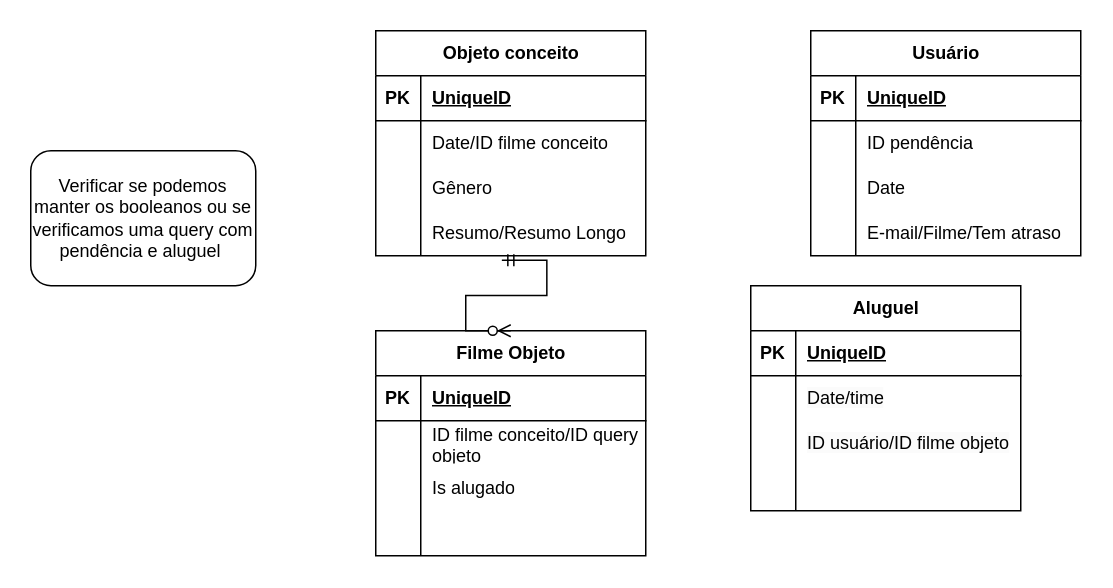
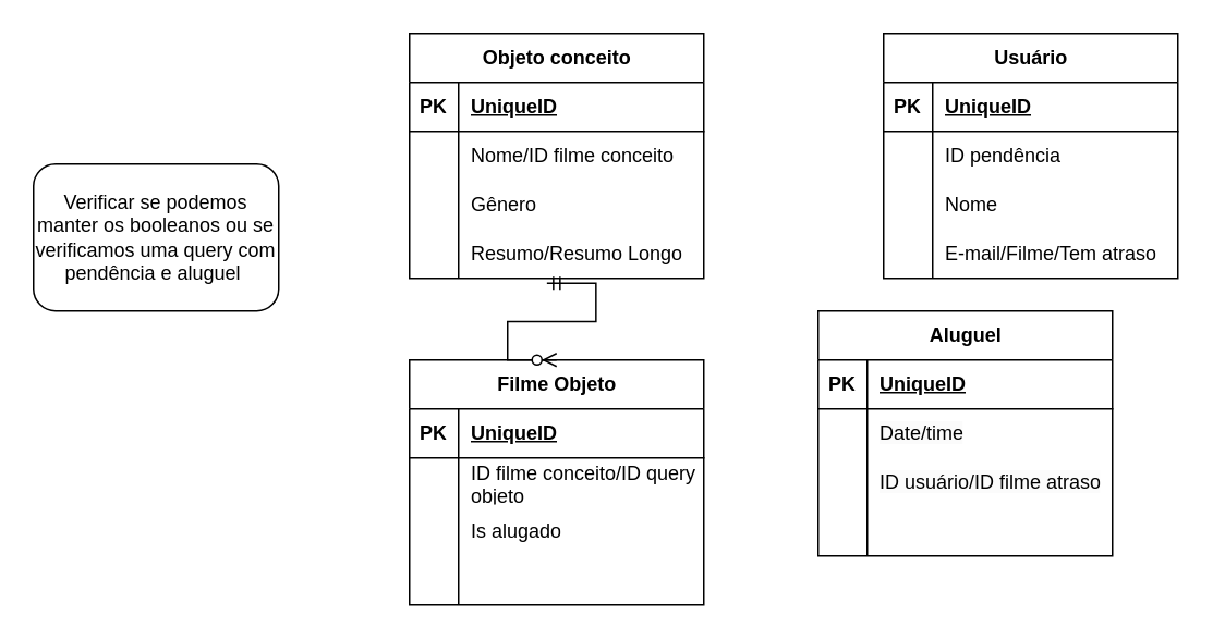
  <mxCell id="0" />
  <mxCell id="1" parent="0" />
  <mxCell id="2" value="Objeto conceito" style="shape=table;startSize=30;container=1;collapsible=1;childLayout=tableLayout;fixedRows=1;rowLines=0;fontStyle=1;align=center;resizeLast=1;html=1;" vertex="1" parent="1"><mxGeometry x="250" y="20" width="180" height="150" as="geometry"><mxRectangle x="-810" y="40" width="70" height="30" as="alternateBounds" /></mxGeometry></mxCell>
  <mxCell id="3" value="" style="shape=tableRow;horizontal=0;startSize=0;swimlaneHead=0;swimlaneBody=0;fillColor=none;collapsible=0;dropTarget=0;points=[[0,0.5],[1,0.5]];portConstraint=eastwest;top=0;left=0;right=0;bottom=1;" vertex="1" parent="2"><mxGeometry y="30" width="180" height="30" as="geometry" /></mxCell>
  <mxCell id="4" value="PK" style="shape=partialRectangle;connectable=0;fillColor=none;top=0;left=0;bottom=0;right=0;fontStyle=1;overflow=hidden;whiteSpace=wrap;html=1;" vertex="1" parent="3"><mxGeometry width="30" height="30" as="geometry"><mxRectangle width="30" height="30" as="alternateBounds" /></mxGeometry></mxCell>
  <mxCell id="5" value="UniqueID" style="shape=partialRectangle;connectable=0;fillColor=none;top=0;left=0;bottom=0;right=0;align=left;spacingLeft=6;fontStyle=5;overflow=hidden;whiteSpace=wrap;html=1;" vertex="1" parent="3"><mxGeometry x="30" width="150" height="30" as="geometry"><mxRectangle width="150" height="30" as="alternateBounds" /></mxGeometry></mxCell>
  <mxCell id="6" value="" style="shape=tableRow;horizontal=0;startSize=0;swimlaneHead=0;swimlaneBody=0;fillColor=none;collapsible=0;dropTarget=0;points=[[0,0.5],[1,0.5]];portConstraint=eastwest;top=0;left=0;right=0;bottom=0;" vertex="1" parent="2"><mxGeometry y="60" width="180" height="30" as="geometry" /></mxCell>
  <mxCell id="7" value="" style="shape=partialRectangle;connectable=0;fillColor=none;top=0;left=0;bottom=0;right=0;editable=1;overflow=hidden;whiteSpace=wrap;html=1;" vertex="1" parent="6"><mxGeometry width="30" height="30" as="geometry"><mxRectangle width="30" height="30" as="alternateBounds" /></mxGeometry></mxCell>
- <mxCell id="8" value="Date/ID filme conceito" style="shape=partialRectangle;connectable=0;fillColor=none;top=0;left=0;bottom=0;right=0;align=left;spacingLeft=6;overflow=hidden;whiteSpace=wrap;html=1;" vertex="1" parent="6"><mxGeometry x="30" width="150" height="30" as="geometry"><mxRectangle width="150" height="30" as="alternateBounds" /></mxGeometry></mxCell>
+ <mxCell id="8" value="Nome/ID filme conceito" style="shape=partialRectangle;connectable=0;fillColor=none;top=0;left=0;bottom=0;right=0;align=left;spacingLeft=6;overflow=hidden;whiteSpace=wrap;html=1;" vertex="1" parent="6"><mxGeometry x="30" width="150" height="30" as="geometry"><mxRectangle width="150" height="30" as="alternateBounds" /></mxGeometry></mxCell>
  <mxCell id="9" value="" style="shape=tableRow;horizontal=0;startSize=0;swimlaneHead=0;swimlaneBody=0;fillColor=none;collapsible=0;dropTarget=0;points=[[0,0.5],[1,0.5]];portConstraint=eastwest;top=0;left=0;right=0;bottom=0;" vertex="1" parent="2"><mxGeometry y="90" width="180" height="30" as="geometry" /></mxCell>
  <mxCell id="10" value="" style="shape=partialRectangle;connectable=0;fillColor=none;top=0;left=0;bottom=0;right=0;editable=1;overflow=hidden;whiteSpace=wrap;html=1;" vertex="1" parent="9"><mxGeometry width="30" height="30" as="geometry"><mxRectangle width="30" height="30" as="alternateBounds" /></mxGeometry></mxCell>
  <mxCell id="11" value="Gênero" style="shape=partialRectangle;connectable=0;fillColor=none;top=0;left=0;bottom=0;right=0;align=left;spacingLeft=6;overflow=hidden;whiteSpace=wrap;html=1;" vertex="1" parent="9"><mxGeometry x="30" width="150" height="30" as="geometry"><mxRectangle width="150" height="30" as="alternateBounds" /></mxGeometry></mxCell>
  <mxCell id="12" value="" style="shape=tableRow;horizontal=0;startSize=0;swimlaneHead=0;swimlaneBody=0;fillColor=none;collapsible=0;dropTarget=0;points=[[0,0.5],[1,0.5]];portConstraint=eastwest;top=0;left=0;right=0;bottom=0;" vertex="1" parent="2"><mxGeometry y="120" width="180" height="30" as="geometry" /></mxCell>
  <mxCell id="13" value="" style="shape=partialRectangle;connectable=0;fillColor=none;top=0;left=0;bottom=0;right=0;editable=1;overflow=hidden;whiteSpace=wrap;html=1;" vertex="1" parent="12"><mxGeometry width="30" height="30" as="geometry"><mxRectangle width="30" height="30" as="alternateBounds" /></mxGeometry></mxCell>
  <mxCell id="14" value="Resumo/Resumo Longo" style="shape=partialRectangle;connectable=0;fillColor=none;top=0;left=0;bottom=0;right=0;align=left;spacingLeft=6;overflow=hidden;whiteSpace=wrap;html=1;" vertex="1" parent="12"><mxGeometry x="30" width="150" height="30" as="geometry"><mxRectangle width="150" height="30" as="alternateBounds" /></mxGeometry></mxCell>
  <mxCell id="15" value="Aluguel" style="shape=table;startSize=30;container=1;collapsible=1;childLayout=tableLayout;fixedRows=1;rowLines=0;fontStyle=1;align=center;resizeLast=1;html=1;" vertex="1" parent="1"><mxGeometry x="500" y="190" width="180" height="150" as="geometry" /></mxCell>
  <mxCell id="16" value="" style="shape=tableRow;horizontal=0;startSize=0;swimlaneHead=0;swimlaneBody=0;fillColor=none;collapsible=0;dropTarget=0;points=[[0,0.5],[1,0.5]];portConstraint=eastwest;top=0;left=0;right=0;bottom=1;" vertex="1" parent="15"><mxGeometry y="30" width="180" height="30" as="geometry" /></mxCell>
  <mxCell id="17" value="PK" style="shape=partialRectangle;connectable=0;fillColor=none;top=0;left=0;bottom=0;right=0;fontStyle=1;overflow=hidden;whiteSpace=wrap;html=1;" vertex="1" parent="16"><mxGeometry width="30" height="30" as="geometry"><mxRectangle width="30" height="30" as="alternateBounds" /></mxGeometry></mxCell>
  <mxCell id="18" value="UniqueID" style="shape=partialRectangle;connectable=0;fillColor=none;top=0;left=0;bottom=0;right=0;align=left;spacingLeft=6;fontStyle=5;overflow=hidden;whiteSpace=wrap;html=1;" vertex="1" parent="16"><mxGeometry x="30" width="150" height="30" as="geometry"><mxRectangle width="150" height="30" as="alternateBounds" /></mxGeometry></mxCell>
  <mxCell id="19" value="" style="shape=tableRow;horizontal=0;startSize=0;swimlaneHead=0;swimlaneBody=0;fillColor=none;collapsible=0;dropTarget=0;points=[[0,0.5],[1,0.5]];portConstraint=eastwest;top=0;left=0;right=0;bottom=0;" vertex="1" parent="15"><mxGeometry y="60" width="180" height="30" as="geometry" /></mxCell>
  <mxCell id="20" value="" style="shape=partialRectangle;connectable=0;fillColor=none;top=0;left=0;bottom=0;right=0;editable=1;overflow=hidden;whiteSpace=wrap;html=1;" vertex="1" parent="19"><mxGeometry width="30" height="30" as="geometry"><mxRectangle width="30" height="30" as="alternateBounds" /></mxGeometry></mxCell>
  <mxCell id="21" value="&lt;span style=&quot;color: rgb(0, 0, 0); font-family: Helvetica; font-size: 12px; font-style: normal; font-variant-ligatures: normal; font-variant-caps: normal; font-weight: 400; letter-spacing: normal; orphans: 2; text-align: left; text-indent: 0px; text-transform: none; widows: 2; word-spacing: 0px; -webkit-text-stroke-width: 0px; white-space: normal; background-color: rgb(251, 251, 251); text-decoration-thickness: initial; text-decoration-style: initial; text-decoration-color: initial; display: inline !important; float: none;&quot;&gt;Date/time&lt;/span&gt;" style="shape=partialRectangle;connectable=0;fillColor=none;top=0;left=0;bottom=0;right=0;align=left;spacingLeft=6;overflow=hidden;whiteSpace=wrap;html=1;" vertex="1" parent="19"><mxGeometry x="30" width="150" height="30" as="geometry"><mxRectangle width="150" height="30" as="alternateBounds" /></mxGeometry></mxCell>
  <mxCell id="22" value="" style="shape=tableRow;horizontal=0;startSize=0;swimlaneHead=0;swimlaneBody=0;fillColor=none;collapsible=0;dropTarget=0;points=[[0,0.5],[1,0.5]];portConstraint=eastwest;top=0;left=0;right=0;bottom=0;" vertex="1" parent="15"><mxGeometry y="90" width="180" height="30" as="geometry" /></mxCell>
  <mxCell id="23" value="" style="shape=partialRectangle;connectable=0;fillColor=none;top=0;left=0;bottom=0;right=0;editable=1;overflow=hidden;whiteSpace=wrap;html=1;" vertex="1" parent="22"><mxGeometry width="30" height="30" as="geometry"><mxRectangle width="30" height="30" as="alternateBounds" /></mxGeometry></mxCell>
- <mxCell id="24" value="&lt;span style=&quot;color: rgb(0, 0, 0); font-family: Helvetica; font-size: 12px; font-style: normal; font-variant-ligatures: normal; font-variant-caps: normal; font-weight: 400; letter-spacing: normal; orphans: 2; text-align: left; text-indent: 0px; text-transform: none; widows: 2; word-spacing: 0px; -webkit-text-stroke-width: 0px; white-space: normal; background-color: rgb(251, 251, 251); text-decoration-thickness: initial; text-decoration-style: initial; text-decoration-color: initial; display: inline !important; float: none;&quot;&gt;ID usuário/ID filme objeto&lt;/span&gt;" style="shape=partialRectangle;connectable=0;fillColor=none;top=0;left=0;bottom=0;right=0;align=left;spacingLeft=6;overflow=hidden;whiteSpace=wrap;html=1;" vertex="1" parent="22"><mxGeometry x="30" width="150" height="30" as="geometry"><mxRectangle width="150" height="30" as="alternateBounds" /></mxGeometry></mxCell>
+ <mxCell id="24" value="&lt;span style=&quot;color: rgb(0, 0, 0); font-family: Helvetica; font-size: 12px; font-style: normal; font-variant-ligatures: normal; font-variant-caps: normal; font-weight: 400; letter-spacing: normal; orphans: 2; text-align: left; text-indent: 0px; text-transform: none; widows: 2; word-spacing: 0px; -webkit-text-stroke-width: 0px; white-space: normal; background-color: rgb(251, 251, 251); text-decoration-thickness: initial; text-decoration-style: initial; text-decoration-color: initial; display: inline !important; float: none;&quot;&gt;ID usuário/ID filme atraso&lt;/span&gt;" style="shape=partialRectangle;connectable=0;fillColor=none;top=0;left=0;bottom=0;right=0;align=left;spacingLeft=6;overflow=hidden;whiteSpace=wrap;html=1;" vertex="1" parent="22"><mxGeometry x="30" width="150" height="30" as="geometry"><mxRectangle width="150" height="30" as="alternateBounds" /></mxGeometry></mxCell>
  <mxCell id="25" value="" style="shape=tableRow;horizontal=0;startSize=0;swimlaneHead=0;swimlaneBody=0;fillColor=none;collapsible=0;dropTarget=0;points=[[0,0.5],[1,0.5]];portConstraint=eastwest;top=0;left=0;right=0;bottom=0;" vertex="1" parent="15"><mxGeometry y="120" width="180" height="30" as="geometry" /></mxCell>
  <mxCell id="26" value="" style="shape=partialRectangle;connectable=0;fillColor=none;top=0;left=0;bottom=0;right=0;editable=1;overflow=hidden;whiteSpace=wrap;html=1;" vertex="1" parent="25"><mxGeometry width="30" height="30" as="geometry"><mxRectangle width="30" height="30" as="alternateBounds" /></mxGeometry></mxCell>
  <mxCell id="27" value="" style="shape=partialRectangle;connectable=0;fillColor=none;top=0;left=0;bottom=0;right=0;align=left;spacingLeft=6;overflow=hidden;whiteSpace=wrap;html=1;" vertex="1" parent="25"><mxGeometry x="30" width="150" height="30" as="geometry"><mxRectangle width="150" height="30" as="alternateBounds" /></mxGeometry></mxCell>
  <mxCell id="28" value="Usuário" style="shape=table;startSize=30;container=1;collapsible=1;childLayout=tableLayout;fixedRows=1;rowLines=0;fontStyle=1;align=center;resizeLast=1;html=1;" vertex="1" parent="1"><mxGeometry x="540" y="20" width="180" height="150" as="geometry" /></mxCell>
  <mxCell id="29" value="" style="shape=tableRow;horizontal=0;startSize=0;swimlaneHead=0;swimlaneBody=0;fillColor=none;collapsible=0;dropTarget=0;points=[[0,0.5],[1,0.5]];portConstraint=eastwest;top=0;left=0;right=0;bottom=1;" vertex="1" parent="28"><mxGeometry y="30" width="180" height="30" as="geometry" /></mxCell>
  <mxCell id="30" value="PK" style="shape=partialRectangle;connectable=0;fillColor=none;top=0;left=0;bottom=0;right=0;fontStyle=1;overflow=hidden;whiteSpace=wrap;html=1;" vertex="1" parent="29"><mxGeometry width="30" height="30" as="geometry"><mxRectangle width="30" height="30" as="alternateBounds" /></mxGeometry></mxCell>
  <mxCell id="31" value="UniqueID" style="shape=partialRectangle;connectable=0;fillColor=none;top=0;left=0;bottom=0;right=0;align=left;spacingLeft=6;fontStyle=5;overflow=hidden;whiteSpace=wrap;html=1;" vertex="1" parent="29"><mxGeometry x="30" width="150" height="30" as="geometry"><mxRectangle width="150" height="30" as="alternateBounds" /></mxGeometry></mxCell>
  <mxCell id="32" value="" style="shape=tableRow;horizontal=0;startSize=0;swimlaneHead=0;swimlaneBody=0;fillColor=none;collapsible=0;dropTarget=0;points=[[0,0.5],[1,0.5]];portConstraint=eastwest;top=0;left=0;right=0;bottom=0;" vertex="1" parent="28"><mxGeometry y="60" width="180" height="30" as="geometry" /></mxCell>
  <mxCell id="33" value="" style="shape=partialRectangle;connectable=0;fillColor=none;top=0;left=0;bottom=0;right=0;editable=1;overflow=hidden;whiteSpace=wrap;html=1;" vertex="1" parent="32"><mxGeometry width="30" height="30" as="geometry"><mxRectangle width="30" height="30" as="alternateBounds" /></mxGeometry></mxCell>
  <mxCell id="34" value="ID pendência" style="shape=partialRectangle;connectable=0;fillColor=none;top=0;left=0;bottom=0;right=0;align=left;spacingLeft=6;overflow=hidden;whiteSpace=wrap;html=1;" vertex="1" parent="32"><mxGeometry x="30" width="150" height="30" as="geometry"><mxRectangle width="150" height="30" as="alternateBounds" /></mxGeometry></mxCell>
  <mxCell id="35" value="" style="shape=tableRow;horizontal=0;startSize=0;swimlaneHead=0;swimlaneBody=0;fillColor=none;collapsible=0;dropTarget=0;points=[[0,0.5],[1,0.5]];portConstraint=eastwest;top=0;left=0;right=0;bottom=0;" vertex="1" parent="28"><mxGeometry y="90" width="180" height="30" as="geometry" /></mxCell>
  <mxCell id="36" value="" style="shape=partialRectangle;connectable=0;fillColor=none;top=0;left=0;bottom=0;right=0;editable=1;overflow=hidden;whiteSpace=wrap;html=1;" vertex="1" parent="35"><mxGeometry width="30" height="30" as="geometry"><mxRectangle width="30" height="30" as="alternateBounds" /></mxGeometry></mxCell>
- <mxCell id="37" value="Date" style="shape=partialRectangle;connectable=0;fillColor=none;top=0;left=0;bottom=0;right=0;align=left;spacingLeft=6;overflow=hidden;whiteSpace=wrap;html=1;" vertex="1" parent="35"><mxGeometry x="30" width="150" height="30" as="geometry"><mxRectangle width="150" height="30" as="alternateBounds" /></mxGeometry></mxCell>
+ <mxCell id="37" value="Nome" style="shape=partialRectangle;connectable=0;fillColor=none;top=0;left=0;bottom=0;right=0;align=left;spacingLeft=6;overflow=hidden;whiteSpace=wrap;html=1;" vertex="1" parent="35"><mxGeometry x="30" width="150" height="30" as="geometry"><mxRectangle width="150" height="30" as="alternateBounds" /></mxGeometry></mxCell>
  <mxCell id="38" value="" style="shape=tableRow;horizontal=0;startSize=0;swimlaneHead=0;swimlaneBody=0;fillColor=none;collapsible=0;dropTarget=0;points=[[0,0.5],[1,0.5]];portConstraint=eastwest;top=0;left=0;right=0;bottom=0;" vertex="1" parent="28"><mxGeometry y="120" width="180" height="30" as="geometry" /></mxCell>
  <mxCell id="39" value="" style="shape=partialRectangle;connectable=0;fillColor=none;top=0;left=0;bottom=0;right=0;editable=1;overflow=hidden;whiteSpace=wrap;html=1;" vertex="1" parent="38"><mxGeometry width="30" height="30" as="geometry"><mxRectangle width="30" height="30" as="alternateBounds" /></mxGeometry></mxCell>
  <mxCell id="40" value="E-mail/Filme/Tem atraso" style="shape=partialRectangle;connectable=0;fillColor=none;top=0;left=0;bottom=0;right=0;align=left;spacingLeft=6;overflow=hidden;whiteSpace=wrap;html=1;" vertex="1" parent="38"><mxGeometry x="30" width="150" height="30" as="geometry"><mxRectangle width="150" height="30" as="alternateBounds" /></mxGeometry></mxCell>
  <mxCell id="41" value="Filme Objeto" style="shape=table;startSize=30;container=1;collapsible=1;childLayout=tableLayout;fixedRows=1;rowLines=0;fontStyle=1;align=center;resizeLast=1;html=1;" vertex="1" parent="1"><mxGeometry x="250" y="220" width="180" height="150" as="geometry"><mxRectangle x="-810" y="40" width="70" height="30" as="alternateBounds" /></mxGeometry></mxCell>
  <mxCell id="42" value="" style="shape=tableRow;horizontal=0;startSize=0;swimlaneHead=0;swimlaneBody=0;fillColor=none;collapsible=0;dropTarget=0;points=[[0,0.5],[1,0.5]];portConstraint=eastwest;top=0;left=0;right=0;bottom=1;" vertex="1" parent="41"><mxGeometry y="30" width="180" height="30" as="geometry" /></mxCell>
  <mxCell id="43" value="PK" style="shape=partialRectangle;connectable=0;fillColor=none;top=0;left=0;bottom=0;right=0;fontStyle=1;overflow=hidden;whiteSpace=wrap;html=1;" vertex="1" parent="42"><mxGeometry width="30" height="30" as="geometry"><mxRectangle width="30" height="30" as="alternateBounds" /></mxGeometry></mxCell>
  <mxCell id="44" value="UniqueID" style="shape=partialRectangle;connectable=0;fillColor=none;top=0;left=0;bottom=0;right=0;align=left;spacingLeft=6;fontStyle=5;overflow=hidden;whiteSpace=wrap;html=1;" vertex="1" parent="42"><mxGeometry x="30" width="150" height="30" as="geometry"><mxRectangle width="150" height="30" as="alternateBounds" /></mxGeometry></mxCell>
  <mxCell id="45" value="" style="shape=tableRow;horizontal=0;startSize=0;swimlaneHead=0;swimlaneBody=0;fillColor=none;collapsible=0;dropTarget=0;points=[[0,0.5],[1,0.5]];portConstraint=eastwest;top=0;left=0;right=0;bottom=0;" vertex="1" parent="41"><mxGeometry y="60" width="180" height="30" as="geometry" /></mxCell>
  <mxCell id="46" value="" style="shape=partialRectangle;connectable=0;fillColor=none;top=0;left=0;bottom=0;right=0;editable=1;overflow=hidden;whiteSpace=wrap;html=1;" vertex="1" parent="45"><mxGeometry width="30" height="30" as="geometry"><mxRectangle width="30" height="30" as="alternateBounds" /></mxGeometry></mxCell>
  <mxCell id="47" value="ID filme conceito/ID query objeto" style="shape=partialRectangle;connectable=0;fillColor=none;top=0;left=0;bottom=0;right=0;align=left;spacingLeft=6;overflow=hidden;whiteSpace=wrap;html=1;" vertex="1" parent="45"><mxGeometry x="30" width="150" height="30" as="geometry"><mxRectangle width="150" height="30" as="alternateBounds" /></mxGeometry></mxCell>
  <mxCell id="48" value="" style="shape=tableRow;horizontal=0;startSize=0;swimlaneHead=0;swimlaneBody=0;fillColor=none;collapsible=0;dropTarget=0;points=[[0,0.5],[1,0.5]];portConstraint=eastwest;top=0;left=0;right=0;bottom=0;" vertex="1" parent="41"><mxGeometry y="90" width="180" height="30" as="geometry" /></mxCell>
  <mxCell id="49" value="" style="shape=partialRectangle;connectable=0;fillColor=none;top=0;left=0;bottom=0;right=0;editable=1;overflow=hidden;whiteSpace=wrap;html=1;" vertex="1" parent="48"><mxGeometry width="30" height="30" as="geometry"><mxRectangle width="30" height="30" as="alternateBounds" /></mxGeometry></mxCell>
  <mxCell id="50" value="Is alugado" style="shape=partialRectangle;connectable=0;fillColor=none;top=0;left=0;bottom=0;right=0;align=left;spacingLeft=6;overflow=hidden;whiteSpace=wrap;html=1;" vertex="1" parent="48"><mxGeometry x="30" width="150" height="30" as="geometry"><mxRectangle width="150" height="30" as="alternateBounds" /></mxGeometry></mxCell>
  <mxCell id="51" value="" style="shape=tableRow;horizontal=0;startSize=0;swimlaneHead=0;swimlaneBody=0;fillColor=none;collapsible=0;dropTarget=0;points=[[0,0.5],[1,0.5]];portConstraint=eastwest;top=0;left=0;right=0;bottom=0;" vertex="1" parent="41"><mxGeometry y="120" width="180" height="30" as="geometry" /></mxCell>
  <mxCell id="52" value="" style="shape=partialRectangle;connectable=0;fillColor=none;top=0;left=0;bottom=0;right=0;editable=1;overflow=hidden;whiteSpace=wrap;html=1;" vertex="1" parent="51"><mxGeometry width="30" height="30" as="geometry"><mxRectangle width="30" height="30" as="alternateBounds" /></mxGeometry></mxCell>
  <mxCell id="53" value="" style="shape=partialRectangle;connectable=0;fillColor=none;top=0;left=0;bottom=0;right=0;align=left;spacingLeft=6;overflow=hidden;whiteSpace=wrap;html=1;" vertex="1" parent="51"><mxGeometry x="30" width="150" height="30" as="geometry"><mxRectangle width="150" height="30" as="alternateBounds" /></mxGeometry></mxCell>
  <mxCell id="54" value="" style="edgeStyle=entityRelationEdgeStyle;fontSize=12;html=1;endArrow=ERzeroToMany;startArrow=ERmandOne;rounded=0;exitX=0.467;exitY=1.1;exitDx=0;exitDy=0;exitPerimeter=0;entryX=0.5;entryY=0;entryDx=0;entryDy=0;" edge="1" parent="1" source="12" target="41"><mxGeometry width="100" height="100" relative="1" as="geometry"><mxPoint x="330" y="240" as="sourcePoint" /><mxPoint x="430" y="140" as="targetPoint" /></mxGeometry></mxCell>
  <mxCell id="55" value="Verificar se podemos manter os booleanos ou se verificamos uma query com pendência e aluguel&amp;nbsp;" style="rounded=1;whiteSpace=wrap;html=1;" vertex="1" parent="1"><mxGeometry x="20" y="100" width="150" height="90" as="geometry" /></mxCell>
